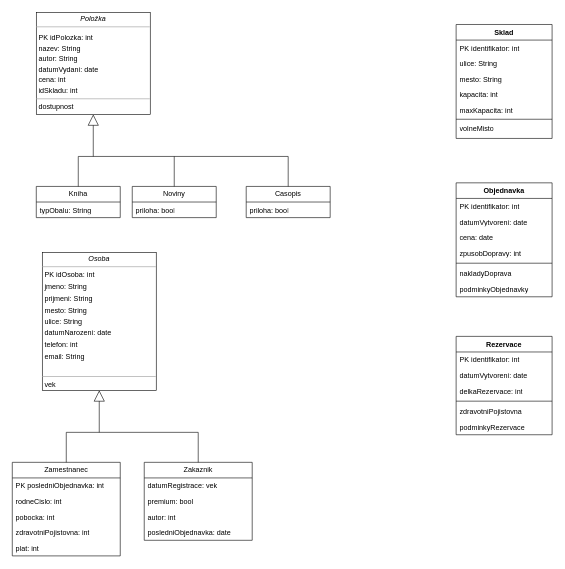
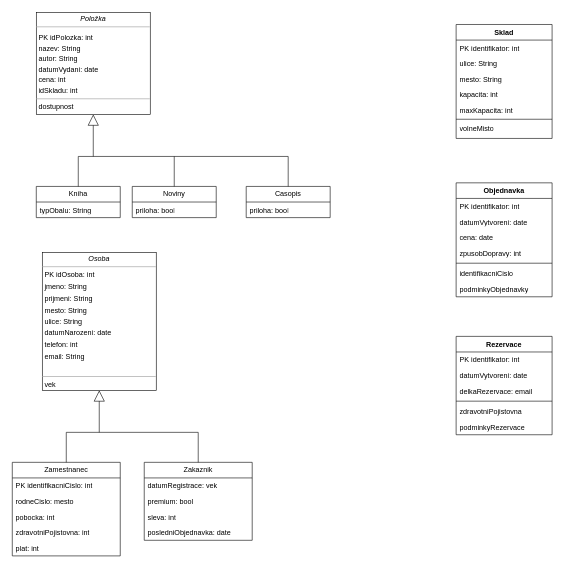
  <mxCell id="0" />
  <mxCell id="1" parent="0" />
  <mxCell id="2" value="&lt;p style=&quot;margin:0px;margin-top:4px;text-align:center;&quot;&gt;&lt;font style=&quot;font-size: 12px;&quot;&gt;&lt;i&gt;Položka&lt;/i&gt;&lt;br&gt;&lt;/font&gt;&lt;/p&gt;&lt;hr size=&quot;1&quot;&gt;&lt;p style=&quot;margin:0px;margin-left:4px;&quot;&gt;&lt;sub&gt;&lt;font style=&quot;font-size: 12px;&quot;&gt;PK idPolozka: int&lt;/font&gt;&lt;/sub&gt;&lt;/p&gt;&lt;p style=&quot;margin:0px;margin-left:4px;&quot;&gt;&lt;sub&gt;&lt;font style=&quot;font-size: 12px;&quot;&gt;nazev: String&lt;/font&gt;&lt;/sub&gt;&lt;/p&gt;&lt;p style=&quot;margin:0px;margin-left:4px;&quot;&gt;&lt;sub&gt;&lt;font style=&quot;font-size: 12px;&quot;&gt;autor: String&lt;/font&gt;&lt;/sub&gt;&lt;/p&gt;&lt;p style=&quot;margin:0px;margin-left:4px;&quot;&gt;&lt;sub&gt;&lt;font style=&quot;font-size: 12px;&quot;&gt;datumVydani: date&lt;/font&gt;&lt;/sub&gt;&lt;/p&gt;&lt;p style=&quot;margin:0px;margin-left:4px;&quot;&gt;&lt;sub&gt;&lt;font style=&quot;font-size: 12px;&quot;&gt;cena: int&lt;/font&gt;&lt;/sub&gt;&lt;/p&gt;&lt;p style=&quot;margin:0px;margin-left:4px;&quot;&gt;&lt;sub&gt;&lt;font style=&quot;font-size: 12px;&quot;&gt;idSkladu: int&lt;/font&gt;&lt;/sub&gt;&lt;/p&gt;&lt;hr size=&quot;1&quot;&gt;&lt;p style=&quot;margin:0px;margin-left:4px;&quot;&gt;dostupnost&lt;/p&gt;" style="verticalAlign=top;align=left;overflow=fill;fontSize=12;fontFamily=Helvetica;html=1;rounded=0;shadow=0;comic=0;labelBackgroundColor=none;strokeWidth=1" parent="1" vertex="1"><mxGeometry x="60" y="20" width="190" height="170" as="geometry" /></mxCell>
  <mxCell id="3" value="Kniha" style="swimlane;fontStyle=0;childLayout=stackLayout;horizontal=1;startSize=26;fillColor=none;horizontalStack=0;resizeParent=1;resizeParentMax=0;resizeLast=0;collapsible=1;marginBottom=0;whiteSpace=wrap;html=1;" vertex="1" parent="1"><mxGeometry x="60" y="310" width="140" height="52" as="geometry" /></mxCell>
  <mxCell id="4" value="typObalu: String" style="text;strokeColor=none;fillColor=none;align=left;verticalAlign=top;spacingLeft=4;spacingRight=4;overflow=hidden;rotatable=0;points=[[0,0.5],[1,0.5]];portConstraint=eastwest;whiteSpace=wrap;html=1;" vertex="1" parent="3"><mxGeometry y="26" width="140" height="26" as="geometry" /></mxCell>
  <mxCell id="5" value="Noviny" style="swimlane;fontStyle=0;childLayout=stackLayout;horizontal=1;startSize=26;fillColor=none;horizontalStack=0;resizeParent=1;resizeParentMax=0;resizeLast=0;collapsible=1;marginBottom=0;whiteSpace=wrap;html=1;" vertex="1" parent="1"><mxGeometry x="220" y="310" width="140" height="52" as="geometry" /></mxCell>
  <mxCell id="6" value="priloha: bool" style="text;strokeColor=none;fillColor=none;align=left;verticalAlign=top;spacingLeft=4;spacingRight=4;overflow=hidden;rotatable=0;points=[[0,0.5],[1,0.5]];portConstraint=eastwest;whiteSpace=wrap;html=1;" vertex="1" parent="5"><mxGeometry y="26" width="140" height="26" as="geometry" /></mxCell>
  <mxCell id="7" value="Casopis" style="swimlane;fontStyle=0;childLayout=stackLayout;horizontal=1;startSize=26;fillColor=none;horizontalStack=0;resizeParent=1;resizeParentMax=0;resizeLast=0;collapsible=1;marginBottom=0;whiteSpace=wrap;html=1;" vertex="1" parent="1"><mxGeometry x="410" y="310" width="140" height="52" as="geometry" /></mxCell>
  <mxCell id="8" value="priloha: bool" style="text;strokeColor=none;fillColor=none;align=left;verticalAlign=top;spacingLeft=4;spacingRight=4;overflow=hidden;rotatable=0;points=[[0,0.5],[1,0.5]];portConstraint=eastwest;whiteSpace=wrap;html=1;" vertex="1" parent="7"><mxGeometry y="26" width="140" height="26" as="geometry" /></mxCell>
  <mxCell id="9" value="" style="endArrow=none;html=1;rounded=0;" edge="1" parent="1"><mxGeometry width="50" height="50" relative="1" as="geometry"><mxPoint x="130" y="260" as="sourcePoint" /><mxPoint x="480" y="260" as="targetPoint" /></mxGeometry></mxCell>
  <mxCell id="10" value="" style="endArrow=none;html=1;rounded=0;exitX=0.5;exitY=0;exitDx=0;exitDy=0;" edge="1" parent="1" source="7"><mxGeometry width="50" height="50" relative="1" as="geometry"><mxPoint x="430" y="310" as="sourcePoint" /><mxPoint x="480" y="260" as="targetPoint" /></mxGeometry></mxCell>
  <mxCell id="11" value="" style="endArrow=none;html=1;rounded=0;exitX=0.5;exitY=0;exitDx=0;exitDy=0;" edge="1" parent="1" source="3"><mxGeometry width="50" height="50" relative="1" as="geometry"><mxPoint x="80" y="310" as="sourcePoint" /><mxPoint x="130" y="260" as="targetPoint" /></mxGeometry></mxCell>
  <mxCell id="12" value="" style="endArrow=none;html=1;rounded=0;exitX=0.5;exitY=0;exitDx=0;exitDy=0;" edge="1" parent="1" source="5"><mxGeometry width="50" height="50" relative="1" as="geometry"><mxPoint x="230" y="310" as="sourcePoint" /><mxPoint x="290" y="260" as="targetPoint" /></mxGeometry></mxCell>
  <mxCell id="13" value="" style="endArrow=block;endSize=16;endFill=0;html=1;rounded=0;entryX=0.5;entryY=1;entryDx=0;entryDy=0;" edge="1" parent="1" target="2"><mxGeometry width="160" relative="1" as="geometry"><mxPoint x="155" y="260" as="sourcePoint" /><mxPoint x="480" y="220" as="targetPoint" /></mxGeometry></mxCell>
  <mxCell id="14" value="&lt;p style=&quot;margin:0px;margin-top:4px;text-align:center;&quot;&gt;&lt;i&gt;Osoba&lt;/i&gt;&lt;br&gt;&lt;/p&gt;&lt;hr size=&quot;1&quot;&gt;&lt;p style=&quot;margin:0px;margin-left:4px;&quot;&gt;&lt;sup&gt;&lt;font style=&quot;font-size: 12px;&quot;&gt;PK idOsoba: int&lt;/font&gt;&lt;/sup&gt;&lt;/p&gt;&lt;p style=&quot;margin:0px;margin-left:4px;&quot;&gt;&lt;sup&gt;&lt;font style=&quot;font-size: 12px;&quot;&gt;jmeno: String&lt;br&gt;prijmeni: String&lt;/font&gt;&lt;/sup&gt;&lt;/p&gt;&lt;p style=&quot;margin:0px;margin-left:4px;&quot;&gt;&lt;sup&gt;&lt;font style=&quot;font-size: 12px;&quot;&gt;mesto: String&lt;/font&gt;&lt;/sup&gt;&lt;/p&gt;&lt;p style=&quot;margin:0px;margin-left:4px;&quot;&gt;&lt;sup&gt;&lt;font style=&quot;font-size: 12px;&quot;&gt;ulice: String&lt;/font&gt;&lt;/sup&gt;&lt;/p&gt;&lt;p style=&quot;margin:0px;margin-left:4px;&quot;&gt;&lt;sup&gt;&lt;font style=&quot;font-size: 12px;&quot;&gt;datumNarozeni: date&lt;/font&gt;&lt;/sup&gt;&lt;/p&gt;&lt;p style=&quot;margin:0px;margin-left:4px;&quot;&gt;&lt;sup&gt;&lt;font style=&quot;font-size: 12px;&quot;&gt;telefon: int&lt;/font&gt;&lt;/sup&gt;&lt;/p&gt;&lt;p style=&quot;margin:0px;margin-left:4px;&quot;&gt;&lt;sup&gt;&lt;font style=&quot;font-size: 12px;&quot;&gt;email: String&lt;/font&gt;&lt;/sup&gt;&lt;/p&gt;&lt;p style=&quot;margin:0px;margin-left:4px;&quot;&gt;&lt;br&gt;&lt;/p&gt;&lt;hr size=&quot;1&quot;&gt;&lt;p style=&quot;margin:0px;margin-left:4px;&quot;&gt;vek&lt;/p&gt;&lt;p style=&quot;margin:0px;margin-left:4px;&quot;&gt;&lt;br&gt;&lt;/p&gt;" style="verticalAlign=top;align=left;overflow=fill;fontSize=12;fontFamily=Helvetica;html=1;rounded=0;shadow=0;comic=0;labelBackgroundColor=none;strokeWidth=1" vertex="1" parent="1"><mxGeometry x="70" y="420" width="190" height="230" as="geometry" /></mxCell>
  <mxCell id="15" value="Zamestnanec" style="swimlane;fontStyle=0;childLayout=stackLayout;horizontal=1;startSize=26;fillColor=none;horizontalStack=0;resizeParent=1;resizeParentMax=0;resizeLast=0;collapsible=1;marginBottom=0;whiteSpace=wrap;html=1;" vertex="1" parent="1"><mxGeometry x="20" y="770" width="180" height="156" as="geometry" /></mxCell>
- <mxCell id="16" value="PK posledniObjednavka: int" style="text;strokeColor=none;fillColor=none;align=left;verticalAlign=top;spacingLeft=4;spacingRight=4;overflow=hidden;rotatable=0;points=[[0,0.5],[1,0.5]];portConstraint=eastwest;whiteSpace=wrap;html=1;" vertex="1" parent="15"><mxGeometry y="26" width="180" height="26" as="geometry" /></mxCell>
- <mxCell id="17" value="rodneCislo: int" style="text;strokeColor=none;fillColor=none;align=left;verticalAlign=top;spacingLeft=4;spacingRight=4;overflow=hidden;rotatable=0;points=[[0,0.5],[1,0.5]];portConstraint=eastwest;whiteSpace=wrap;html=1;" vertex="1" parent="15"><mxGeometry y="52" width="180" height="26" as="geometry" /></mxCell>
+ <mxCell id="16" value="PK identifikacniCislo: int" style="text;strokeColor=none;fillColor=none;align=left;verticalAlign=top;spacingLeft=4;spacingRight=4;overflow=hidden;rotatable=0;points=[[0,0.5],[1,0.5]];portConstraint=eastwest;whiteSpace=wrap;html=1;" vertex="1" parent="15"><mxGeometry y="26" width="180" height="26" as="geometry" /></mxCell>
+ <mxCell id="17" value="rodneCislo: mesto" style="text;strokeColor=none;fillColor=none;align=left;verticalAlign=top;spacingLeft=4;spacingRight=4;overflow=hidden;rotatable=0;points=[[0,0.5],[1,0.5]];portConstraint=eastwest;whiteSpace=wrap;html=1;" vertex="1" parent="15"><mxGeometry y="52" width="180" height="26" as="geometry" /></mxCell>
  <mxCell id="18" value="pobocka: int&lt;br&gt;" style="text;strokeColor=none;fillColor=none;align=left;verticalAlign=top;spacingLeft=4;spacingRight=4;overflow=hidden;rotatable=0;points=[[0,0.5],[1,0.5]];portConstraint=eastwest;whiteSpace=wrap;html=1;" vertex="1" parent="15"><mxGeometry y="78" width="180" height="26" as="geometry" /></mxCell>
  <mxCell id="19" value="zdravotniPojistovna: int" style="text;strokeColor=none;fillColor=none;align=left;verticalAlign=top;spacingLeft=4;spacingRight=4;overflow=hidden;rotatable=0;points=[[0,0.5],[1,0.5]];portConstraint=eastwest;whiteSpace=wrap;html=1;" vertex="1" parent="15"><mxGeometry y="104" width="180" height="26" as="geometry" /></mxCell>
  <mxCell id="20" value="plat: int" style="text;strokeColor=none;fillColor=none;align=left;verticalAlign=top;spacingLeft=4;spacingRight=4;overflow=hidden;rotatable=0;points=[[0,0.5],[1,0.5]];portConstraint=eastwest;whiteSpace=wrap;html=1;" vertex="1" parent="15"><mxGeometry y="130" width="180" height="26" as="geometry" /></mxCell>
  <mxCell id="21" value="Zakaznik" style="swimlane;fontStyle=0;childLayout=stackLayout;horizontal=1;startSize=26;fillColor=none;horizontalStack=0;resizeParent=1;resizeParentMax=0;resizeLast=0;collapsible=1;marginBottom=0;whiteSpace=wrap;html=1;" vertex="1" parent="1"><mxGeometry x="240" y="770" width="180" height="130" as="geometry" /></mxCell>
  <mxCell id="22" value="datumRegistrace: vek" style="text;strokeColor=none;fillColor=none;align=left;verticalAlign=top;spacingLeft=4;spacingRight=4;overflow=hidden;rotatable=0;points=[[0,0.5],[1,0.5]];portConstraint=eastwest;whiteSpace=wrap;html=1;" vertex="1" parent="21"><mxGeometry y="26" width="180" height="26" as="geometry" /></mxCell>
  <mxCell id="23" value="premium: bool" style="text;strokeColor=none;fillColor=none;align=left;verticalAlign=top;spacingLeft=4;spacingRight=4;overflow=hidden;rotatable=0;points=[[0,0.5],[1,0.5]];portConstraint=eastwest;whiteSpace=wrap;html=1;" vertex="1" parent="21"><mxGeometry y="52" width="180" height="26" as="geometry" /></mxCell>
- <mxCell id="24" value="autor: int" style="text;strokeColor=none;fillColor=none;align=left;verticalAlign=top;spacingLeft=4;spacingRight=4;overflow=hidden;rotatable=0;points=[[0,0.5],[1,0.5]];portConstraint=eastwest;whiteSpace=wrap;html=1;" vertex="1" parent="21"><mxGeometry y="78" width="180" height="26" as="geometry" /></mxCell>
+ <mxCell id="24" value="sleva: int" style="text;strokeColor=none;fillColor=none;align=left;verticalAlign=top;spacingLeft=4;spacingRight=4;overflow=hidden;rotatable=0;points=[[0,0.5],[1,0.5]];portConstraint=eastwest;whiteSpace=wrap;html=1;" vertex="1" parent="21"><mxGeometry y="78" width="180" height="26" as="geometry" /></mxCell>
  <mxCell id="25" value="posledniObjednavka: date" style="text;strokeColor=none;fillColor=none;align=left;verticalAlign=top;spacingLeft=4;spacingRight=4;overflow=hidden;rotatable=0;points=[[0,0.5],[1,0.5]];portConstraint=eastwest;whiteSpace=wrap;html=1;" vertex="1" parent="21"><mxGeometry y="104" width="180" height="26" as="geometry" /></mxCell>
  <mxCell id="26" value="" style="endArrow=none;html=1;rounded=0;" edge="1" parent="1"><mxGeometry width="50" height="50" relative="1" as="geometry"><mxPoint x="110" y="720" as="sourcePoint" /><mxPoint x="330" y="720" as="targetPoint" /></mxGeometry></mxCell>
  <mxCell id="27" value="" style="endArrow=none;html=1;rounded=0;exitX=0.5;exitY=0;exitDx=0;exitDy=0;" edge="1" parent="1" source="15"><mxGeometry width="50" height="50" relative="1" as="geometry"><mxPoint x="70" y="770" as="sourcePoint" /><mxPoint x="110" y="720" as="targetPoint" /></mxGeometry></mxCell>
  <mxCell id="28" value="" style="endArrow=none;html=1;rounded=0;exitX=0.5;exitY=0;exitDx=0;exitDy=0;" edge="1" parent="1" source="21"><mxGeometry width="50" height="50" relative="1" as="geometry"><mxPoint x="250" y="680" as="sourcePoint" /><mxPoint x="330" y="720" as="targetPoint" /></mxGeometry></mxCell>
  <mxCell id="29" value="" style="endArrow=block;endSize=16;endFill=0;html=1;rounded=0;entryX=0.5;entryY=1;entryDx=0;entryDy=0;" edge="1" parent="1" target="14"><mxGeometry width="160" relative="1" as="geometry"><mxPoint x="165" y="720" as="sourcePoint" /><mxPoint x="320" y="720" as="targetPoint" /></mxGeometry></mxCell>
  <mxCell id="30" value="Sklad" style="swimlane;fontStyle=1;align=center;verticalAlign=top;childLayout=stackLayout;horizontal=1;startSize=26;horizontalStack=0;resizeParent=1;resizeParentMax=0;resizeLast=0;collapsible=1;marginBottom=0;whiteSpace=wrap;html=1;" vertex="1" parent="1"><mxGeometry x="760" y="40" width="160" height="190" as="geometry" /></mxCell>
  <mxCell id="31" value="PK identifikator: int&lt;br&gt;" style="text;strokeColor=none;fillColor=none;align=left;verticalAlign=top;spacingLeft=4;spacingRight=4;overflow=hidden;rotatable=0;points=[[0,0.5],[1,0.5]];portConstraint=eastwest;whiteSpace=wrap;html=1;" vertex="1" parent="30"><mxGeometry y="26" width="160" height="26" as="geometry" /></mxCell>
  <mxCell id="32" value="ulice: String" style="text;strokeColor=none;fillColor=none;align=left;verticalAlign=top;spacingLeft=4;spacingRight=4;overflow=hidden;rotatable=0;points=[[0,0.5],[1,0.5]];portConstraint=eastwest;whiteSpace=wrap;html=1;" vertex="1" parent="30"><mxGeometry y="52" width="160" height="26" as="geometry" /></mxCell>
  <mxCell id="33" value="mesto: String" style="text;strokeColor=none;fillColor=none;align=left;verticalAlign=top;spacingLeft=4;spacingRight=4;overflow=hidden;rotatable=0;points=[[0,0.5],[1,0.5]];portConstraint=eastwest;whiteSpace=wrap;html=1;" vertex="1" parent="30"><mxGeometry y="78" width="160" height="26" as="geometry" /></mxCell>
  <mxCell id="34" value="kapacita: int" style="text;strokeColor=none;fillColor=none;align=left;verticalAlign=top;spacingLeft=4;spacingRight=4;overflow=hidden;rotatable=0;points=[[0,0.5],[1,0.5]];portConstraint=eastwest;whiteSpace=wrap;html=1;" vertex="1" parent="30"><mxGeometry y="104" width="160" height="26" as="geometry" /></mxCell>
  <mxCell id="35" value="maxKapacita: int" style="text;strokeColor=none;fillColor=none;align=left;verticalAlign=top;spacingLeft=4;spacingRight=4;overflow=hidden;rotatable=0;points=[[0,0.5],[1,0.5]];portConstraint=eastwest;whiteSpace=wrap;html=1;" vertex="1" parent="30"><mxGeometry y="130" width="160" height="26" as="geometry" /></mxCell>
  <mxCell id="36" value="" style="line;strokeWidth=1;fillColor=none;align=left;verticalAlign=middle;spacingTop=-1;spacingLeft=3;spacingRight=3;rotatable=0;labelPosition=right;points=[];portConstraint=eastwest;strokeColor=inherit;" vertex="1" parent="30"><mxGeometry y="156" width="160" height="4" as="geometry" /></mxCell>
  <mxCell id="37" value="volneMisto" style="text;strokeColor=none;fillColor=none;align=left;verticalAlign=top;spacingLeft=4;spacingRight=4;overflow=hidden;rotatable=0;points=[[0,0.5],[1,0.5]];portConstraint=eastwest;whiteSpace=wrap;html=1;" vertex="1" parent="30"><mxGeometry y="160" width="160" height="30" as="geometry" /></mxCell>
  <mxCell id="38" value="Objednavka" style="swimlane;fontStyle=1;align=center;verticalAlign=top;childLayout=stackLayout;horizontal=1;startSize=26;horizontalStack=0;resizeParent=1;resizeParentMax=0;resizeLast=0;collapsible=1;marginBottom=0;whiteSpace=wrap;html=1;" vertex="1" parent="1"><mxGeometry x="760" y="304" width="160" height="190" as="geometry" /></mxCell>
  <mxCell id="39" value="PK identifikator: int&lt;br&gt;" style="text;strokeColor=none;fillColor=none;align=left;verticalAlign=top;spacingLeft=4;spacingRight=4;overflow=hidden;rotatable=0;points=[[0,0.5],[1,0.5]];portConstraint=eastwest;whiteSpace=wrap;html=1;" vertex="1" parent="38"><mxGeometry y="26" width="160" height="26" as="geometry" /></mxCell>
  <mxCell id="40" value="datumVytvoreni: date" style="text;strokeColor=none;fillColor=none;align=left;verticalAlign=top;spacingLeft=4;spacingRight=4;overflow=hidden;rotatable=0;points=[[0,0.5],[1,0.5]];portConstraint=eastwest;whiteSpace=wrap;html=1;" vertex="1" parent="38"><mxGeometry y="52" width="160" height="26" as="geometry" /></mxCell>
  <mxCell id="41" value="cena: date" style="text;strokeColor=none;fillColor=none;align=left;verticalAlign=top;spacingLeft=4;spacingRight=4;overflow=hidden;rotatable=0;points=[[0,0.5],[1,0.5]];portConstraint=eastwest;whiteSpace=wrap;html=1;" vertex="1" parent="38"><mxGeometry y="78" width="160" height="26" as="geometry" /></mxCell>
  <mxCell id="42" value="zpusobDopravy: int" style="text;strokeColor=none;fillColor=none;align=left;verticalAlign=top;spacingLeft=4;spacingRight=4;overflow=hidden;rotatable=0;points=[[0,0.5],[1,0.5]];portConstraint=eastwest;whiteSpace=wrap;html=1;" vertex="1" parent="38"><mxGeometry y="104" width="160" height="26" as="geometry" /></mxCell>
  <mxCell id="43" value="" style="line;strokeWidth=1;fillColor=none;align=left;verticalAlign=middle;spacingTop=-1;spacingLeft=3;spacingRight=3;rotatable=0;labelPosition=right;points=[];portConstraint=eastwest;strokeColor=inherit;" vertex="1" parent="38"><mxGeometry y="130" width="160" height="8" as="geometry" /></mxCell>
- <mxCell id="44" value="nakladyDoprava" style="text;strokeColor=none;fillColor=none;align=left;verticalAlign=top;spacingLeft=4;spacingRight=4;overflow=hidden;rotatable=0;points=[[0,0.5],[1,0.5]];portConstraint=eastwest;whiteSpace=wrap;html=1;" vertex="1" parent="38"><mxGeometry y="138" width="160" height="26" as="geometry" /></mxCell>
+ <mxCell id="44" value="identifikacniCislo" style="text;strokeColor=none;fillColor=none;align=left;verticalAlign=top;spacingLeft=4;spacingRight=4;overflow=hidden;rotatable=0;points=[[0,0.5],[1,0.5]];portConstraint=eastwest;whiteSpace=wrap;html=1;" vertex="1" parent="38"><mxGeometry y="138" width="160" height="26" as="geometry" /></mxCell>
  <mxCell id="45" value="podminkyObjednavky" style="text;strokeColor=none;fillColor=none;align=left;verticalAlign=top;spacingLeft=4;spacingRight=4;overflow=hidden;rotatable=0;points=[[0,0.5],[1,0.5]];portConstraint=eastwest;whiteSpace=wrap;html=1;" vertex="1" parent="38"><mxGeometry y="164" width="160" height="26" as="geometry" /></mxCell>
  <mxCell id="46" value="Rezervace" style="swimlane;fontStyle=1;align=center;verticalAlign=top;childLayout=stackLayout;horizontal=1;startSize=26;horizontalStack=0;resizeParent=1;resizeParentMax=0;resizeLast=0;collapsible=1;marginBottom=0;whiteSpace=wrap;html=1;" vertex="1" parent="1"><mxGeometry x="760" y="560" width="160" height="164" as="geometry" /></mxCell>
  <mxCell id="47" value="PK identifikator: int&lt;br&gt;" style="text;strokeColor=none;fillColor=none;align=left;verticalAlign=top;spacingLeft=4;spacingRight=4;overflow=hidden;rotatable=0;points=[[0,0.5],[1,0.5]];portConstraint=eastwest;whiteSpace=wrap;html=1;" vertex="1" parent="46"><mxGeometry y="26" width="160" height="26" as="geometry" /></mxCell>
  <mxCell id="48" value="datumVytvoreni: date" style="text;strokeColor=none;fillColor=none;align=left;verticalAlign=top;spacingLeft=4;spacingRight=4;overflow=hidden;rotatable=0;points=[[0,0.5],[1,0.5]];portConstraint=eastwest;whiteSpace=wrap;html=1;" vertex="1" parent="46"><mxGeometry y="52" width="160" height="26" as="geometry" /></mxCell>
- <mxCell id="49" value="delkaRezervace: int" style="text;strokeColor=none;fillColor=none;align=left;verticalAlign=top;spacingLeft=4;spacingRight=4;overflow=hidden;rotatable=0;points=[[0,0.5],[1,0.5]];portConstraint=eastwest;whiteSpace=wrap;html=1;" vertex="1" parent="46"><mxGeometry y="78" width="160" height="26" as="geometry" /></mxCell>
+ <mxCell id="49" value="delkaRezervace: email" style="text;strokeColor=none;fillColor=none;align=left;verticalAlign=top;spacingLeft=4;spacingRight=4;overflow=hidden;rotatable=0;points=[[0,0.5],[1,0.5]];portConstraint=eastwest;whiteSpace=wrap;html=1;" vertex="1" parent="46"><mxGeometry y="78" width="160" height="26" as="geometry" /></mxCell>
  <mxCell id="50" value="" style="line;strokeWidth=1;fillColor=none;align=left;verticalAlign=middle;spacingTop=-1;spacingLeft=3;spacingRight=3;rotatable=0;labelPosition=right;points=[];portConstraint=eastwest;strokeColor=inherit;" vertex="1" parent="46"><mxGeometry y="104" width="160" height="8" as="geometry" /></mxCell>
  <mxCell id="51" value="zdravotniPojistovna" style="text;strokeColor=none;fillColor=none;align=left;verticalAlign=top;spacingLeft=4;spacingRight=4;overflow=hidden;rotatable=0;points=[[0,0.5],[1,0.5]];portConstraint=eastwest;whiteSpace=wrap;html=1;" vertex="1" parent="46"><mxGeometry y="112" width="160" height="26" as="geometry" /></mxCell>
  <mxCell id="52" value="podminkyRezervace" style="text;strokeColor=none;fillColor=none;align=left;verticalAlign=top;spacingLeft=4;spacingRight=4;overflow=hidden;rotatable=0;points=[[0,0.5],[1,0.5]];portConstraint=eastwest;whiteSpace=wrap;html=1;" vertex="1" parent="46"><mxGeometry y="138" width="160" height="26" as="geometry" /></mxCell>
